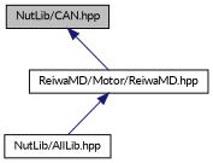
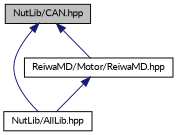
  digraph {
    fontname=Lato
    node [color=black fillcolor=white fontname=Lato fontsize=10 shape=record style=filled]
    edge [color=midnightblue dir=back fontname=Lato fontsize=10 labelfontname=Helvetica labelfontsize=10 style=solid]
    n1 [fillcolor=grey75 fontcolor=black height=0.2 label="NutLib/CAN.hpp" width=0.4]
    n2 [height=0.2 label="NutLib/AllLib.hpp" width=0.4]
    n3 [height=0.2 label="ReiwaMD/Motor/ReiwaMD.hpp" width=0.4]
+   n1 -> n2
    n1 -> n3
    n3 -> n2
  }
